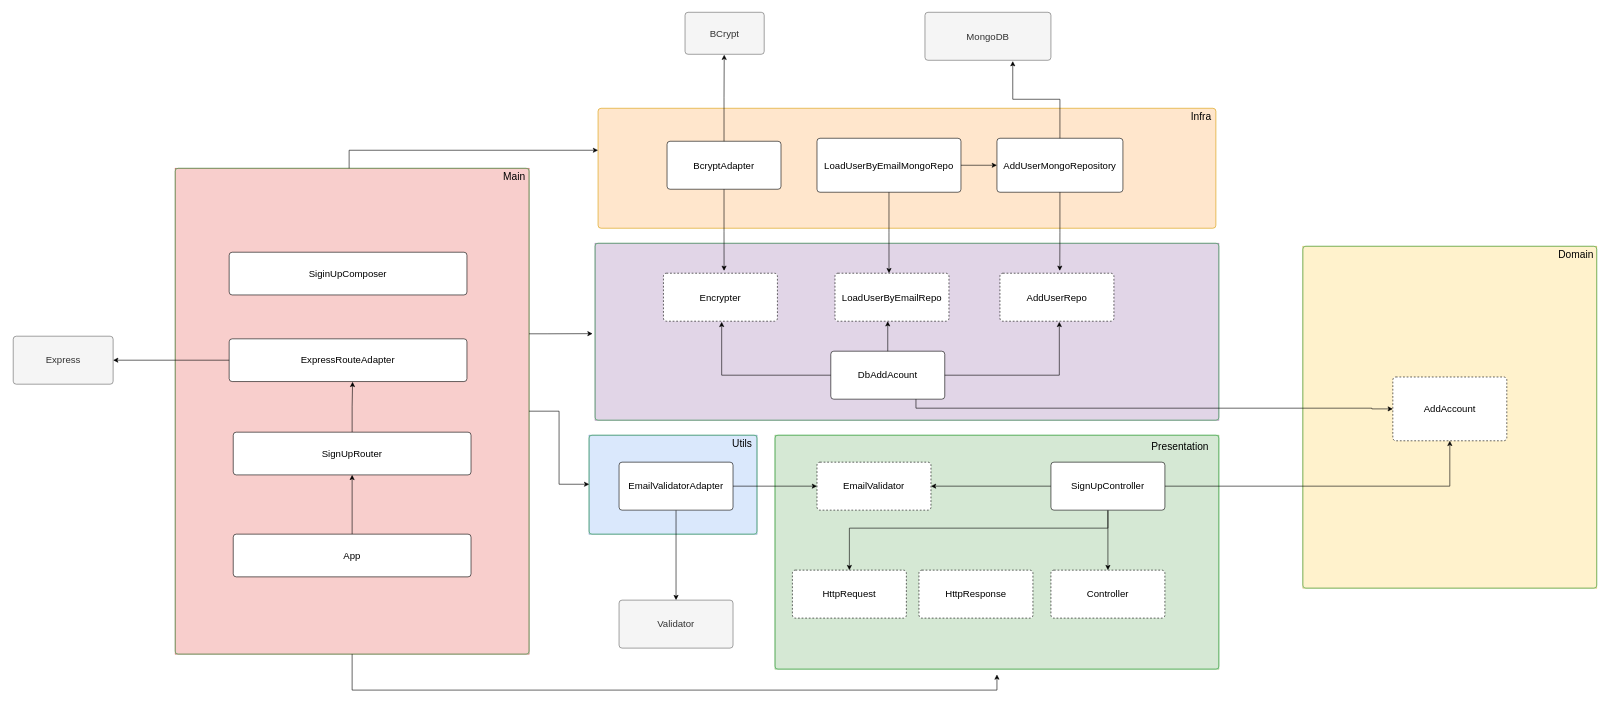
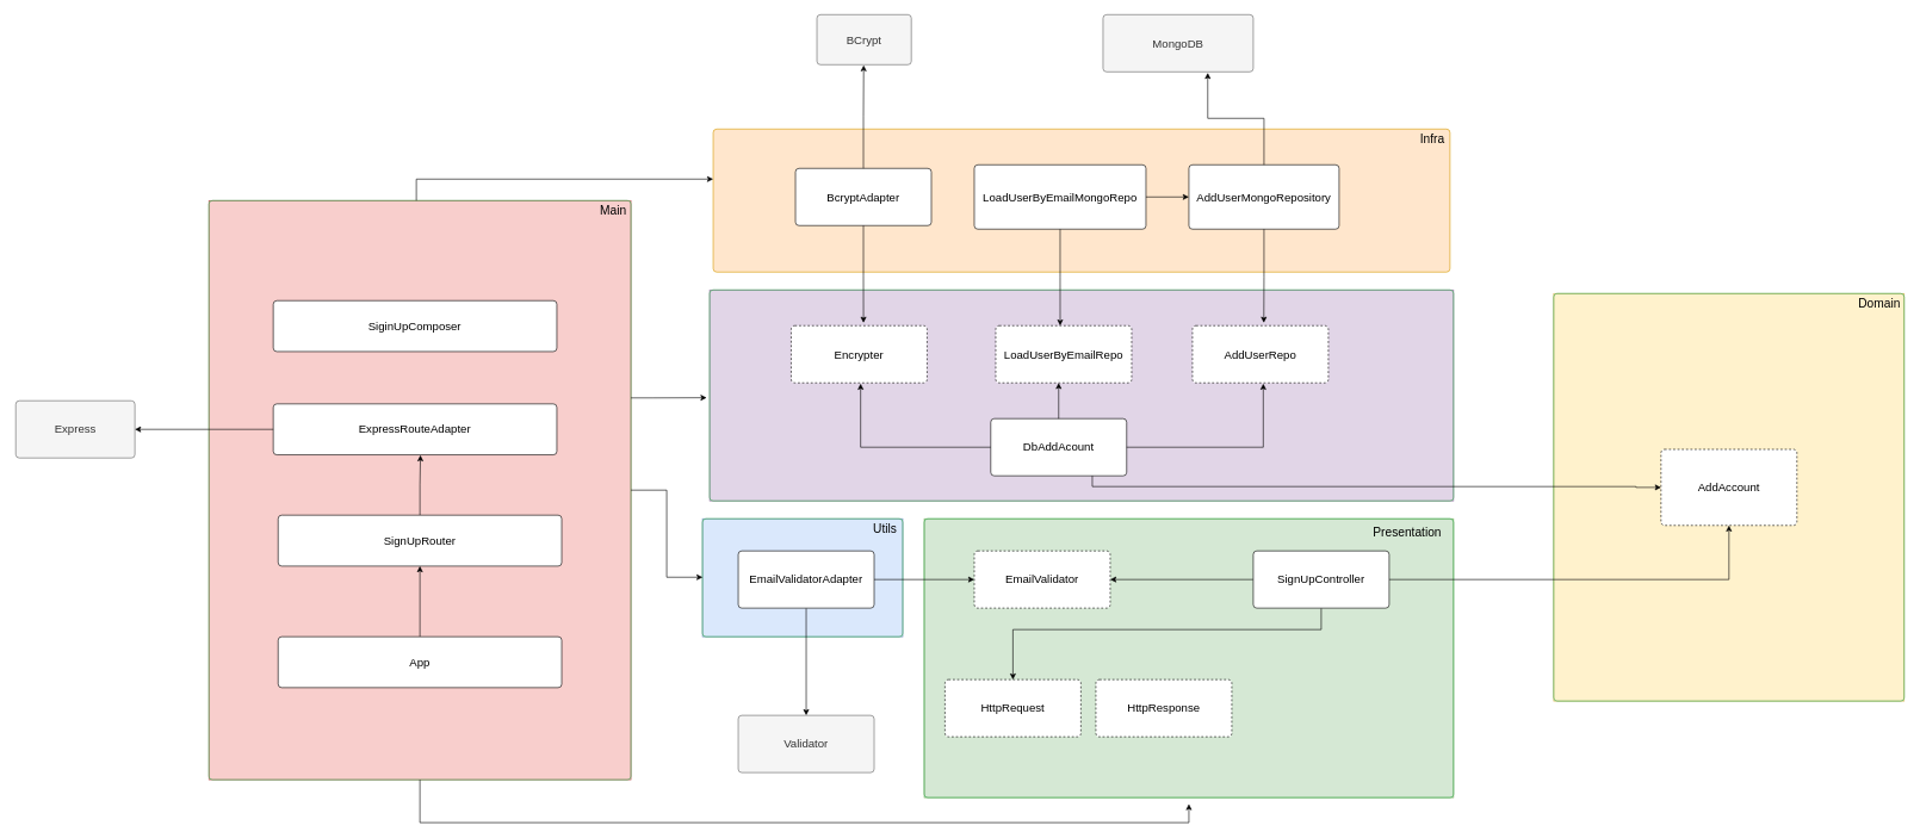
  <mxCell id="0" />
  <mxCell id="1" parent="0" />
  <mxCell id="2" value="" style="group;fillColor=#e1d5e7;strokeColor=#9673a6;" parent="1" vertex="1" connectable="0" treatAsSingle="0"><mxGeometry x="991" y="405" width="1040" height="295" as="geometry" /></mxCell>
  <mxCell id="3" value="" style="html=1;shadow=0;dashed=0;shape=mxgraph.bootstrap.rrect;rSize=5;strokeColor=#33A64C;strokeWidth=1;fillColor=none;fontColor=#33A64C;whiteSpace=wrap;align=center;verticalAlign=middle;spacingLeft=0;fontStyle=0;fontSize=16;spacing=5;" parent="2" vertex="1"><mxGeometry width="1040" height="295" as="geometry" /></mxCell>
  <mxCell id="4" value="Encrypter" style="html=1;shadow=0;dashed=1;shape=mxgraph.bootstrap.rrect;rSize=5;strokeWidth=1;whiteSpace=wrap;align=center;verticalAlign=middle;spacingLeft=0;fontStyle=0;fontSize=16;spacing=5;" parent="2" vertex="1"><mxGeometry x="114" y="50" width="190" height="80" as="geometry" /></mxCell>
  <mxCell id="5" value="LoadUserByEmailRepo" style="html=1;shadow=0;dashed=1;shape=mxgraph.bootstrap.rrect;rSize=5;strokeWidth=1;whiteSpace=wrap;align=center;verticalAlign=middle;spacingLeft=0;fontStyle=0;fontSize=16;spacing=5;" parent="2" vertex="1"><mxGeometry x="400" y="50" width="190" height="80" as="geometry" /></mxCell>
  <mxCell id="6" value="DbAddAcount" style="html=1;shadow=0;dashed=0;shape=mxgraph.bootstrap.rrect;rSize=5;strokeWidth=1;whiteSpace=wrap;align=center;verticalAlign=middle;spacingLeft=0;fontStyle=0;fontSize=16;spacing=5;" parent="2" vertex="1"><mxGeometry x="393" y="180" width="190" height="80" as="geometry" /></mxCell>
  <mxCell id="7" style="edgeStyle=orthogonalEdgeStyle;rounded=0;orthogonalLoop=1;jettySize=auto;html=1;entryX=0.511;entryY=1.013;entryDx=0;entryDy=0;entryPerimeter=0;fontSize=17;" parent="2" source="6" target="4" edge="1"><mxGeometry relative="1" as="geometry" /></mxCell>
  <mxCell id="8" style="edgeStyle=orthogonalEdgeStyle;rounded=0;orthogonalLoop=1;jettySize=auto;html=1;entryX=0.463;entryY=1;entryDx=0;entryDy=0;entryPerimeter=0;fontSize=17;" parent="2" source="6" target="5" edge="1"><mxGeometry relative="1" as="geometry" /></mxCell>
  <mxCell id="9" value="AddUserRepo" style="html=1;shadow=0;dashed=1;shape=mxgraph.bootstrap.rrect;rSize=5;strokeWidth=1;whiteSpace=wrap;align=center;verticalAlign=middle;spacingLeft=0;fontStyle=0;fontSize=16;spacing=5;" parent="2" vertex="1"><mxGeometry x="675" y="50" width="190" height="80" as="geometry" /></mxCell>
  <mxCell id="10" style="edgeStyle=orthogonalEdgeStyle;rounded=0;orthogonalLoop=1;jettySize=auto;html=1;entryX=0.521;entryY=1.013;entryDx=0;entryDy=0;entryPerimeter=0;fontSize=17;" parent="2" source="6" target="9" edge="1"><mxGeometry relative="1" as="geometry" /></mxCell>
  <mxCell id="11" value="" style="group;fillColor=#fff2cc;strokeColor=#d6b656;" parent="1" vertex="1" connectable="0" treatAsSingle="0"><mxGeometry x="2171" y="410" width="490" height="570" as="geometry" /></mxCell>
  <mxCell id="12" value="" style="html=1;shadow=0;dashed=0;shape=mxgraph.bootstrap.rrect;rSize=5;strokeColor=#33A64C;strokeWidth=1;fillColor=none;fontColor=#33A64C;whiteSpace=wrap;align=center;verticalAlign=middle;spacingLeft=0;fontStyle=0;fontSize=16;spacing=5;" parent="11" vertex="1"><mxGeometry width="490" height="570" as="geometry" /></mxCell>
  <mxCell id="13" value="Domain" style="text;html=1;align=center;verticalAlign=middle;resizable=0;points=[];autosize=1;fontSize=17;" parent="11" vertex="1"><mxGeometry x="420" width="70" height="30" as="geometry" /></mxCell>
  <mxCell id="14" value="AddAccount" style="html=1;shadow=0;dashed=1;shape=mxgraph.bootstrap.rrect;rSize=5;strokeWidth=1;whiteSpace=wrap;align=center;verticalAlign=middle;spacingLeft=0;fontStyle=0;fontSize=16;spacing=5;" parent="11" vertex="1"><mxGeometry x="150" y="218" width="190" height="106.37" as="geometry" /></mxCell>
  <mxCell id="15" value="" style="group;fillColor=#d5e8d4;strokeColor=#82b366;" parent="1" vertex="1" connectable="0" treatAsSingle="0"><mxGeometry x="1291" y="725" width="740" height="390" as="geometry" /></mxCell>
  <mxCell id="16" value="" style="html=1;shadow=0;dashed=0;shape=mxgraph.bootstrap.rrect;rSize=5;strokeColor=#33A64C;strokeWidth=1;fillColor=none;fontColor=#33A64C;whiteSpace=wrap;align=center;verticalAlign=middle;spacingLeft=0;fontStyle=0;fontSize=16;spacing=5;" parent="15" vertex="1"><mxGeometry width="740" height="390" as="geometry" /></mxCell>
  <mxCell id="17" value="Presentation" style="text;html=1;align=center;verticalAlign=middle;resizable=0;points=[];autosize=1;fontSize=17;" parent="15" vertex="1"><mxGeometry x="620" y="5" width="110" height="30" as="geometry" /></mxCell>
  <mxCell id="18" value="" style="group;fillColor=#dae8fc;strokeColor=#6c8ebf;" parent="1" vertex="1" connectable="0" treatAsSingle="0"><mxGeometry x="981" y="725" width="280" height="165" as="geometry" /></mxCell>
  <mxCell id="19" value="" style="html=1;shadow=0;dashed=0;shape=mxgraph.bootstrap.rrect;rSize=5;strokeColor=#33A64C;strokeWidth=1;fillColor=none;fontColor=#33A64C;whiteSpace=wrap;align=center;verticalAlign=middle;spacingLeft=0;fontStyle=0;fontSize=16;spacing=5;" parent="18" vertex="1"><mxGeometry width="280" height="165" as="geometry" /></mxCell>
  <mxCell id="20" value="Utils" style="text;html=1;align=center;verticalAlign=middle;resizable=0;points=[];autosize=1;fontSize=17;" parent="18" vertex="1"><mxGeometry x="230" width="50" height="30" as="geometry" /></mxCell>
- <mxCell id="21" style="edgeStyle=orthogonalEdgeStyle;rounded=0;orthogonalLoop=1;jettySize=auto;html=1;" parent="1" source="25" target="30" edge="1"><mxGeometry relative="1" as="geometry" /></mxCell>
  <mxCell id="22" style="edgeStyle=orthogonalEdgeStyle;rounded=0;orthogonalLoop=1;jettySize=auto;html=1;" parent="1" source="25" target="32" edge="1"><mxGeometry relative="1" as="geometry" /></mxCell>
  <mxCell id="23" style="edgeStyle=orthogonalEdgeStyle;rounded=0;orthogonalLoop=1;jettySize=auto;html=1;" parent="1" source="25" target="14" edge="1"><mxGeometry relative="1" as="geometry"><Array as="points"><mxPoint x="2416" y="810" /></Array></mxGeometry></mxCell>
  <mxCell id="24" style="edgeStyle=orthogonalEdgeStyle;rounded=0;orthogonalLoop=1;jettySize=auto;html=1;fontSize=17;" parent="1" source="25" target="36" edge="1"><mxGeometry relative="1" as="geometry"><Array as="points"><mxPoint x="1846" y="880" /><mxPoint x="1415" y="880" /></Array></mxGeometry></mxCell>
  <mxCell id="25" value="SignUpController" style="html=1;shadow=0;dashed=0;shape=mxgraph.bootstrap.rrect;rSize=5;strokeWidth=1;whiteSpace=wrap;align=center;verticalAlign=middle;spacingLeft=0;fontStyle=0;fontSize=16;spacing=5;" parent="1" vertex="1"><mxGeometry x="1751" y="770" width="190" height="80" as="geometry" /></mxCell>
  <mxCell id="26" value="BCrypt" style="html=1;shadow=0;dashed=0;shape=mxgraph.bootstrap.rrect;rSize=5;strokeColor=#666666;strokeWidth=1;fillColor=#f5f5f5;fontColor=#333333;whiteSpace=wrap;align=center;verticalAlign=middle;spacingLeft=0;fontStyle=0;fontSize=16;spacing=5;" parent="1" vertex="1"><mxGeometry x="1141" y="20" width="132" height="70" as="geometry" /></mxCell>
  <mxCell id="27" style="edgeStyle=orthogonalEdgeStyle;rounded=0;orthogonalLoop=1;jettySize=auto;html=1;" parent="1" source="29" target="31" edge="1"><mxGeometry relative="1" as="geometry" /></mxCell>
  <mxCell id="28" style="edgeStyle=orthogonalEdgeStyle;rounded=0;orthogonalLoop=1;jettySize=auto;html=1;fontSize=17;" parent="1" source="29" target="32" edge="1"><mxGeometry relative="1" as="geometry" /></mxCell>
  <mxCell id="29" value="EmailValidatorAdapter" style="html=1;shadow=0;dashed=0;shape=mxgraph.bootstrap.rrect;rSize=5;strokeWidth=1;whiteSpace=wrap;align=center;verticalAlign=middle;spacingLeft=0;fontStyle=0;fontSize=16;spacing=5;" parent="1" vertex="1"><mxGeometry x="1031" y="770" width="190" height="80" as="geometry" /></mxCell>
- <mxCell id="30" value="Controller" style="html=1;shadow=0;dashed=1;shape=mxgraph.bootstrap.rrect;rSize=5;strokeWidth=1;whiteSpace=wrap;align=center;verticalAlign=middle;spacingLeft=0;fontStyle=0;fontSize=16;spacing=5;" parent="1" vertex="1"><mxGeometry x="1751" y="950" width="190" height="80" as="geometry" /></mxCell>
  <mxCell id="31" value="Validator" style="html=1;shadow=0;dashed=0;shape=mxgraph.bootstrap.rrect;rSize=5;strokeColor=#666666;strokeWidth=1;fontColor=#333333;whiteSpace=wrap;align=center;verticalAlign=middle;spacingLeft=0;fontStyle=0;fontSize=16;spacing=5;fillColor=#f5f5f5;" parent="1" vertex="1"><mxGeometry x="1031" y="1000" width="190" height="80" as="geometry" /></mxCell>
  <mxCell id="32" value="EmailValidator" style="html=1;shadow=0;dashed=1;shape=mxgraph.bootstrap.rrect;rSize=5;strokeWidth=1;whiteSpace=wrap;align=center;verticalAlign=middle;spacingLeft=0;fontStyle=0;fontSize=16;spacing=5;" parent="1" vertex="1"><mxGeometry x="1361" y="770" width="190" height="80" as="geometry" /></mxCell>
  <mxCell id="33" style="edgeStyle=orthogonalEdgeStyle;rounded=0;orthogonalLoop=1;jettySize=auto;html=1;" parent="1" source="6" target="14" edge="1"><mxGeometry relative="1" as="geometry"><Array as="points"><mxPoint x="1526" y="680" /><mxPoint x="2286" y="680" /></Array></mxGeometry></mxCell>
  <mxCell id="34" value="MongoDB" style="html=1;shadow=0;dashed=0;shape=mxgraph.bootstrap.rrect;rSize=5;strokeColor=#666666;strokeWidth=1;fillColor=#f5f5f5;fontColor=#333333;whiteSpace=wrap;align=center;verticalAlign=middle;spacingLeft=0;fontStyle=0;fontSize=16;spacing=5;" parent="1" vertex="1"><mxGeometry x="1541" y="20" width="210" height="80" as="geometry" /></mxCell>
  <mxCell id="35" value="HttpResponse" style="html=1;shadow=0;dashed=1;shape=mxgraph.bootstrap.rrect;rSize=5;strokeWidth=1;whiteSpace=wrap;align=center;verticalAlign=middle;spacingLeft=0;fontStyle=0;fontSize=16;spacing=5;" parent="1" vertex="1"><mxGeometry x="1531" y="950" width="190" height="80" as="geometry" /></mxCell>
  <mxCell id="36" value="HttpRequest" style="html=1;shadow=0;dashed=1;shape=mxgraph.bootstrap.rrect;rSize=5;strokeWidth=1;whiteSpace=wrap;align=center;verticalAlign=middle;spacingLeft=0;fontStyle=0;fontSize=16;spacing=5;" parent="1" vertex="1"><mxGeometry x="1320" y="950" width="190" height="80" as="geometry" /></mxCell>
  <mxCell id="37" value="" style="group" parent="1" vertex="1" connectable="0" treatAsSingle="0"><mxGeometry x="1126" y="180" width="900" height="200" as="geometry" /></mxCell>
  <mxCell id="38" value="" style="html=1;shadow=0;dashed=0;shape=mxgraph.bootstrap.rrect;rSize=5;strokeColor=#d79b00;strokeWidth=1;fillColor=#ffe6cc;whiteSpace=wrap;align=center;verticalAlign=middle;spacingLeft=0;fontStyle=0;fontSize=16;spacing=5;" parent="37" vertex="1"><mxGeometry x="-130" width="1030" height="200" as="geometry" /></mxCell>
  <mxCell id="39" value="Infra" style="text;html=1;align=center;verticalAlign=middle;resizable=0;points=[];autosize=1;fontSize=17;" parent="37" vertex="1"><mxGeometry x="850" width="50" height="30" as="geometry" /></mxCell>
  <mxCell id="40" value="LoadUserByEmailMongoRepo" style="html=1;shadow=0;dashed=0;shape=mxgraph.bootstrap.rrect;rSize=5;strokeWidth=1;whiteSpace=wrap;align=center;verticalAlign=middle;spacingLeft=0;fontStyle=0;fontSize=16;spacing=5;" parent="37" vertex="1"><mxGeometry x="235" y="50" width="240" height="90" as="geometry" /></mxCell>
  <mxCell id="41" value="BcryptAdapter" style="html=1;shadow=0;dashed=0;shape=mxgraph.bootstrap.rrect;rSize=5;strokeWidth=1;whiteSpace=wrap;align=center;verticalAlign=middle;spacingLeft=0;fontStyle=0;fontSize=16;spacing=5;" parent="37" vertex="1"><mxGeometry x="-15" y="55" width="190" height="80" as="geometry" /></mxCell>
  <mxCell id="42" value="AddUserMongoRepository" style="html=1;shadow=0;dashed=0;shape=mxgraph.bootstrap.rrect;rSize=5;strokeWidth=1;whiteSpace=wrap;align=center;verticalAlign=middle;spacingLeft=0;fontStyle=0;fontSize=16;spacing=5;" parent="37" vertex="1"><mxGeometry x="535" y="50" width="210" height="90" as="geometry" /></mxCell>
  <mxCell id="43" value="" style="group;fillColor=#f8cecc;strokeColor=#b85450;container=1;" parent="1" vertex="1" connectable="0" treatAsSingle="0"><mxGeometry x="291" y="280" width="590" height="810" as="geometry" /></mxCell>
  <mxCell id="44" value="" style="html=1;shadow=0;dashed=0;shape=mxgraph.bootstrap.rrect;rSize=5;strokeColor=#33A64C;strokeWidth=1;fillColor=none;fontColor=#33A64C;whiteSpace=wrap;align=center;verticalAlign=middle;spacingLeft=0;fontStyle=0;fontSize=16;spacing=5;" parent="43" vertex="1"><mxGeometry width="590" height="810" as="geometry" /></mxCell>
  <mxCell id="45" value="Main" style="text;html=1;align=center;verticalAlign=middle;resizable=0;points=[];autosize=1;fontSize=17;" parent="43" vertex="1"><mxGeometry x="540.0" width="50" height="30" as="geometry" /></mxCell>
  <mxCell id="46" value="ExpressRouteAdapter" style="html=1;shadow=0;dashed=0;shape=mxgraph.bootstrap.rrect;rSize=5;strokeWidth=1;whiteSpace=wrap;align=center;verticalAlign=middle;spacingLeft=0;fontStyle=0;fontSize=16;spacing=5;" parent="43" vertex="1"><mxGeometry x="89.999" y="284.398" width="396.406" height="71.209" as="geometry" /></mxCell>
  <mxCell id="47" value="SiginUpComposer" style="html=1;shadow=0;dashed=0;shape=mxgraph.bootstrap.rrect;rSize=5;strokeWidth=1;whiteSpace=wrap;align=center;verticalAlign=middle;spacingLeft=0;fontStyle=0;fontSize=16;spacing=5;" parent="43" vertex="1"><mxGeometry x="89.999" y="139.998" width="396.406" height="71.209" as="geometry" /></mxCell>
  <mxCell id="48" style="edgeStyle=orthogonalEdgeStyle;rounded=0;orthogonalLoop=1;jettySize=auto;html=1;entryX=0.519;entryY=1.006;entryDx=0;entryDy=0;entryPerimeter=0;fontSize=17;" parent="43" source="49" target="46" edge="1"><mxGeometry relative="1" as="geometry" /></mxCell>
  <mxCell id="49" value="SignUpRouter" style="html=1;shadow=0;dashed=0;shape=mxgraph.bootstrap.rrect;rSize=5;strokeWidth=1;whiteSpace=wrap;align=center;verticalAlign=middle;spacingLeft=0;fontStyle=0;fontSize=16;spacing=5;" parent="43" vertex="1"><mxGeometry x="96.799" y="439.998" width="396.406" height="71.209" as="geometry" /></mxCell>
  <mxCell id="50" style="edgeStyle=orthogonalEdgeStyle;rounded=0;orthogonalLoop=1;jettySize=auto;html=1;fontSize=17;" parent="43" source="51" target="49" edge="1"><mxGeometry relative="1" as="geometry" /></mxCell>
  <mxCell id="51" value="App" style="html=1;shadow=0;dashed=0;shape=mxgraph.bootstrap.rrect;rSize=5;strokeWidth=1;whiteSpace=wrap;align=center;verticalAlign=middle;spacingLeft=0;fontStyle=0;fontSize=16;spacing=5;" parent="43" vertex="1"><mxGeometry x="96.799" y="609.998" width="396.406" height="71.209" as="geometry" /></mxCell>
  <mxCell id="52" value="Express" style="html=1;shadow=0;dashed=0;shape=mxgraph.bootstrap.rrect;rSize=5;strokeColor=#666666;strokeWidth=1;fillColor=#f5f5f5;fontColor=#333333;whiteSpace=wrap;align=center;verticalAlign=middle;spacingLeft=0;fontStyle=0;fontSize=16;spacing=5;labelBackgroundColor=none;labelBorderColor=none;" parent="1" vertex="1"><mxGeometry x="20.995" y="560" width="166.575" height="80" as="geometry" /></mxCell>
  <mxCell id="53" style="edgeStyle=orthogonalEdgeStyle;rounded=0;orthogonalLoop=1;jettySize=auto;html=1;" parent="1" source="46" target="52" edge="1"><mxGeometry relative="1" as="geometry" /></mxCell>
  <mxCell id="54" style="edgeStyle=orthogonalEdgeStyle;rounded=0;orthogonalLoop=1;jettySize=auto;html=1;entryX=0.5;entryY=1.023;entryDx=0;entryDy=0;entryPerimeter=0;fontSize=17;" parent="1" source="44" target="16" edge="1"><mxGeometry relative="1" as="geometry"><Array as="points"><mxPoint x="586" y="1150" /><mxPoint x="1661" y="1150" /></Array></mxGeometry></mxCell>
  <mxCell id="55" style="edgeStyle=orthogonalEdgeStyle;rounded=0;orthogonalLoop=1;jettySize=auto;html=1;entryX=-0.004;entryY=0.511;entryDx=0;entryDy=0;entryPerimeter=0;fontSize=17;" parent="1" source="44" target="3" edge="1"><mxGeometry relative="1" as="geometry"><Array as="points"><mxPoint x="911" y="556" /><mxPoint x="911" y="556" /></Array></mxGeometry></mxCell>
  <mxCell id="56" style="edgeStyle=orthogonalEdgeStyle;rounded=0;orthogonalLoop=1;jettySize=auto;html=1;entryX=0.001;entryY=0.496;entryDx=0;entryDy=0;entryPerimeter=0;fontSize=17;" parent="1" source="44" target="19" edge="1"><mxGeometry relative="1" as="geometry" /></mxCell>
  <mxCell id="57" style="edgeStyle=orthogonalEdgeStyle;rounded=0;orthogonalLoop=1;jettySize=auto;html=1;fontSize=17;" parent="1" source="44" target="38" edge="1"><mxGeometry relative="1" as="geometry"><Array as="points"><mxPoint x="581" y="250" /></Array></mxGeometry></mxCell>
  <mxCell id="58" style="edgeStyle=orthogonalEdgeStyle;rounded=0;orthogonalLoop=1;jettySize=auto;html=1;entryX=0.697;entryY=1.017;entryDx=0;entryDy=0;entryPerimeter=0;fontSize=17;" parent="1" source="42" target="34" edge="1"><mxGeometry relative="1" as="geometry" /></mxCell>
  <mxCell id="59" style="edgeStyle=orthogonalEdgeStyle;rounded=0;orthogonalLoop=1;jettySize=auto;html=1;fontSize=17;" parent="1" source="40" target="42" edge="1"><mxGeometry relative="1" as="geometry" /></mxCell>
  <mxCell id="60" style="edgeStyle=orthogonalEdgeStyle;rounded=0;orthogonalLoop=1;jettySize=auto;html=1;entryX=0.495;entryY=1.01;entryDx=0;entryDy=0;entryPerimeter=0;fontSize=17;" parent="1" source="41" target="26" edge="1"><mxGeometry relative="1" as="geometry" /></mxCell>
  <mxCell id="61" style="edgeStyle=orthogonalEdgeStyle;rounded=0;orthogonalLoop=1;jettySize=auto;html=1;entryX=0.532;entryY=-0.05;entryDx=0;entryDy=0;entryPerimeter=0;fontSize=17;" parent="1" source="41" target="4" edge="1"><mxGeometry relative="1" as="geometry" /></mxCell>
  <mxCell id="62" style="edgeStyle=orthogonalEdgeStyle;rounded=0;orthogonalLoop=1;jettySize=auto;html=1;entryX=0.474;entryY=0;entryDx=0;entryDy=0;entryPerimeter=0;fontSize=17;" parent="1" source="40" target="5" edge="1"><mxGeometry relative="1" as="geometry" /></mxCell>
  <mxCell id="63" style="edgeStyle=orthogonalEdgeStyle;rounded=0;orthogonalLoop=1;jettySize=auto;html=1;entryX=0.525;entryY=-0.05;entryDx=0;entryDy=0;entryPerimeter=0;fontSize=17;" parent="1" source="42" target="9" edge="1"><mxGeometry relative="1" as="geometry" /></mxCell>
